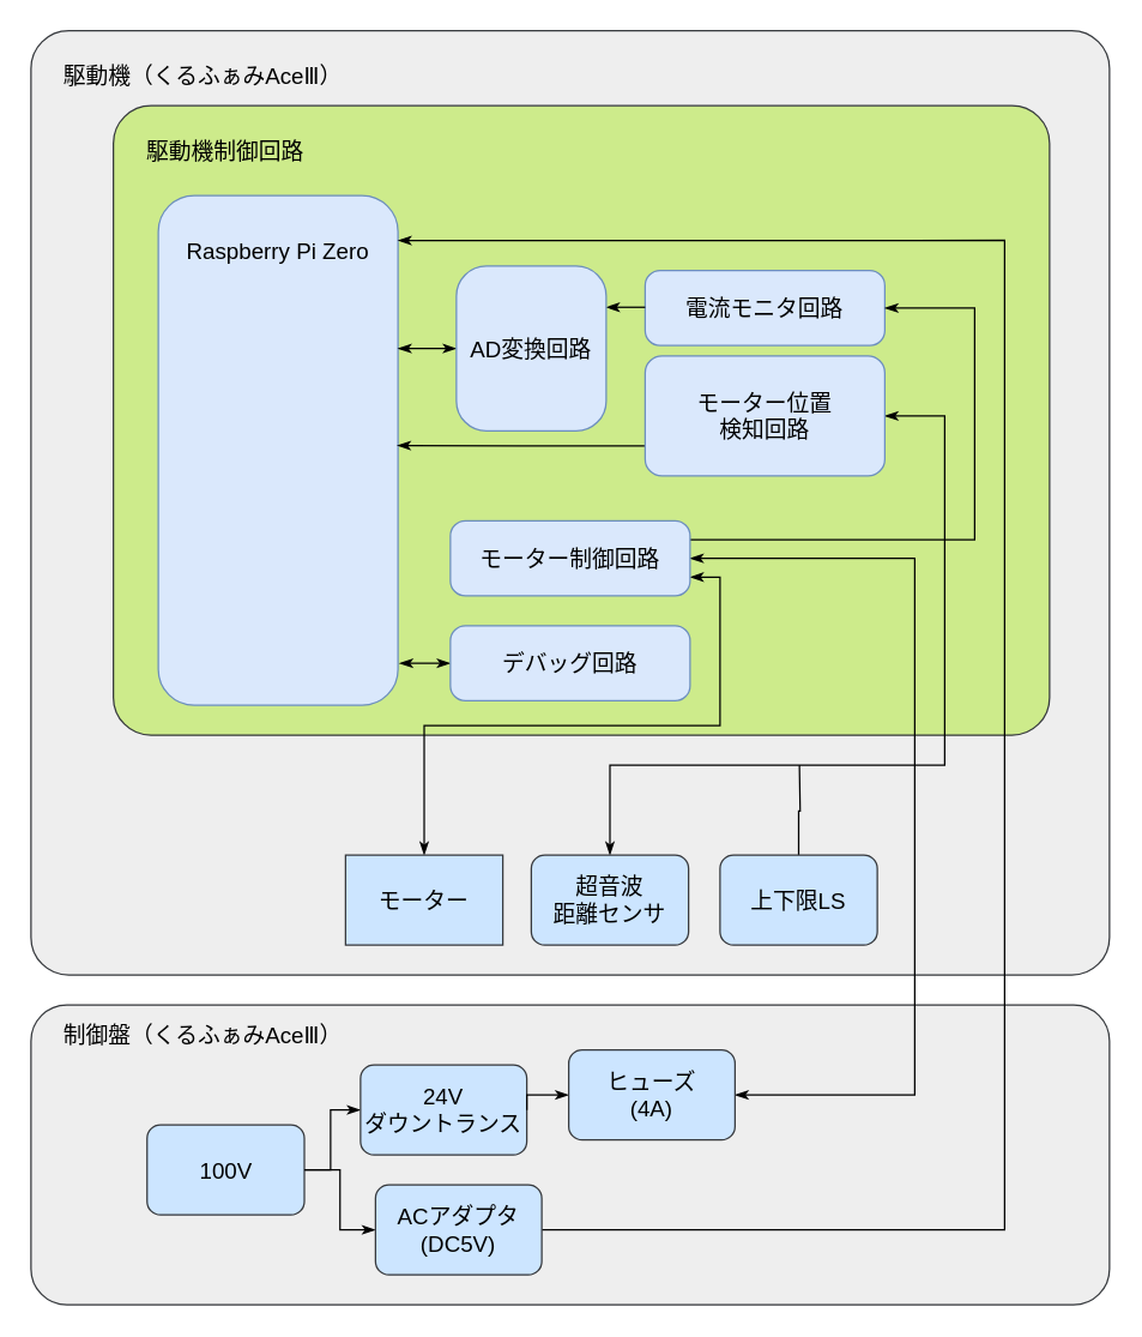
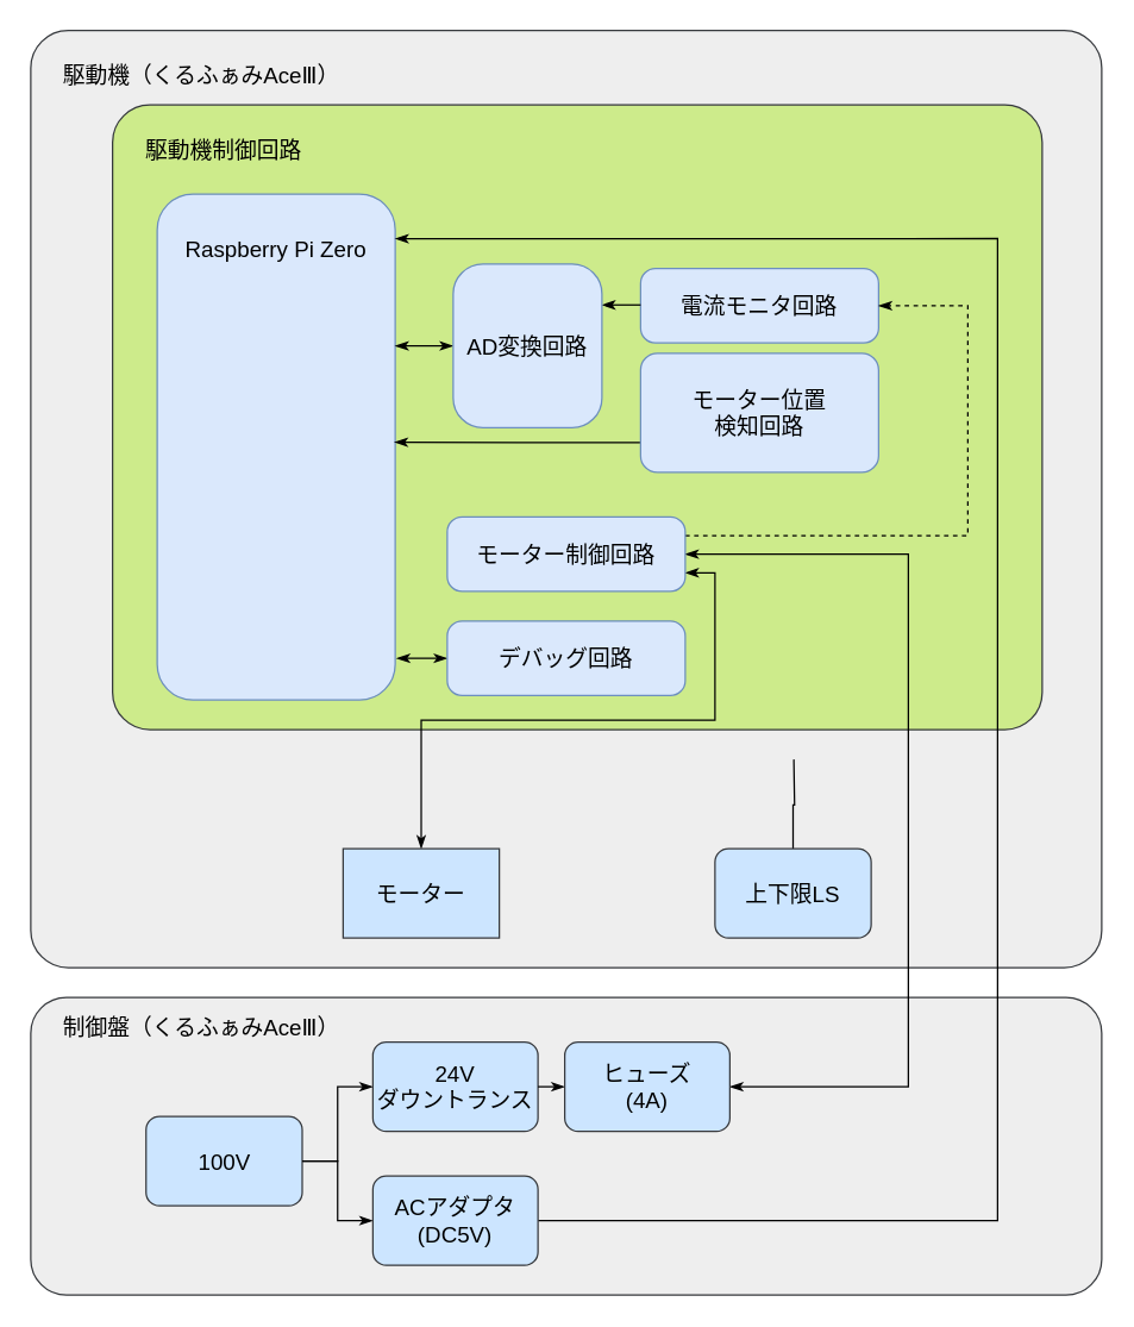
  <mxCell id="0" />
  <mxCell id="1" parent="0" />
  <mxCell id="2" value="" style="rounded=1;whiteSpace=wrap;html=1;fillColor=#eeeeee;strokeColor=#36393d;arcSize=4;" vertex="1" parent="1"><mxGeometry x="20" y="20" width="720" height="630" as="geometry" /></mxCell>
  <mxCell id="3" value="駆動機（くるふぁみAceⅢ）" style="text;html=1;align=center;verticalAlign=middle;whiteSpace=wrap;rounded=0;fontColor=#000000;fontSize=15;" vertex="1" parent="1"><mxGeometry x="20" y="40" width="230" height="20" as="geometry" /></mxCell>
  <mxCell id="4" style="edgeStyle=orthogonalEdgeStyle;rounded=0;orthogonalLoop=1;jettySize=auto;html=1;exitX=0.5;exitY=0;exitDx=0;exitDy=0;fontSize=15;fontColor=#000000;startArrow=none;startFill=0;endArrow=none;endFill=0;strokeColor=#000000;" edge="1" parent="1" source="5"><mxGeometry relative="1" as="geometry"><mxPoint x="533" y="510" as="targetPoint" /></mxGeometry></mxCell>
  <mxCell id="5" value="&lt;font color=&quot;#000000&quot;&gt;上下限LS&lt;/font&gt;" style="rounded=1;whiteSpace=wrap;html=1;fontSize=15;fillColor=#cce5ff;strokeColor=#36393d;" vertex="1" parent="1"><mxGeometry x="480" y="570" width="105" height="60" as="geometry" /></mxCell>
  <mxCell id="6" value="" style="rounded=1;whiteSpace=wrap;html=1;fontSize=15;arcSize=6;fillColor=#cdeb8b;strokeColor=#36393d;" vertex="1" parent="1"><mxGeometry x="75" y="70" width="625" height="420" as="geometry" /></mxCell>
- <mxCell id="7" style="edgeStyle=orthogonalEdgeStyle;rounded=0;orthogonalLoop=1;jettySize=auto;html=1;exitX=0.5;exitY=0;exitDx=0;exitDy=0;entryX=1;entryY=0.5;entryDx=0;entryDy=0;fontSize=15;fontColor=#000000;startArrow=classicThin;startFill=1;endArrow=classicThin;endFill=1;strokeColor=#000000;" edge="1" parent="1" source="8" target="34"><mxGeometry relative="1" as="geometry"><Array as="points"><mxPoint x="406" y="510" /><mxPoint x="630" y="510" /><mxPoint x="630" y="277" /></Array></mxGeometry></mxCell>
- <mxCell id="8" value="&lt;font color=&quot;#000000&quot;&gt;超音波&lt;br&gt;距離センサ&lt;br&gt;&lt;/font&gt;" style="rounded=1;whiteSpace=wrap;html=1;fontSize=15;fillColor=#cce5ff;strokeColor=#36393d;" vertex="1" parent="1"><mxGeometry x="354" y="570" width="105" height="60" as="geometry" /></mxCell>
  <mxCell id="9" style="edgeStyle=orthogonalEdgeStyle;rounded=0;orthogonalLoop=1;jettySize=auto;html=1;entryX=1;entryY=0.75;entryDx=0;entryDy=0;fontSize=15;fontColor=#000000;startArrow=classicThin;startFill=1;endArrow=classicThin;endFill=1;strokeColor=#000000;" edge="1" parent="1" source="10" target="30"><mxGeometry relative="1" as="geometry" /></mxCell>
  <mxCell id="10" value="&lt;font color=&quot;#000000&quot;&gt;モーター&lt;/font&gt;" style="whiteSpace=wrap;html=1;fontSize=15;fillColor=#cce5ff;strokeColor=#36393d;rounded=0;" vertex="1" parent="1"><mxGeometry x="230" y="570" width="105" height="60" as="geometry" /></mxCell>
  <mxCell id="11" value="駆動機制御回路" style="text;html=1;align=center;verticalAlign=middle;whiteSpace=wrap;rounded=0;fontColor=#000000;fontSize=15;" vertex="1" parent="1"><mxGeometry x="35" y="90" width="230" height="20" as="geometry" /></mxCell>
  <mxCell id="12" value="" style="rounded=1;whiteSpace=wrap;html=1;fontSize=15;fillColor=#dae8fc;strokeColor=#6c8ebf;" vertex="1" parent="1"><mxGeometry x="105" y="130" width="160" height="340" as="geometry" /></mxCell>
  <mxCell id="13" value="Raspberry Pi Zero" style="text;html=1;align=center;verticalAlign=middle;whiteSpace=wrap;rounded=0;fontColor=#000000;fontSize=15;" vertex="1" parent="1"><mxGeometry x="90" y="157" width="190" height="20" as="geometry" /></mxCell>
  <mxCell id="14" value="" style="rounded=1;whiteSpace=wrap;html=1;fillColor=#eeeeee;strokeColor=#36393d;arcSize=12;" vertex="1" parent="1"><mxGeometry x="20" y="670" width="720" height="200" as="geometry" /></mxCell>
  <mxCell id="15" value="制御盤（くるふぁみAceⅢ）" style="text;html=1;align=center;verticalAlign=middle;whiteSpace=wrap;rounded=0;fontColor=#000000;fontSize=15;" vertex="1" parent="1"><mxGeometry x="20" y="680" width="230" height="20" as="geometry" /></mxCell>
  <mxCell id="16" style="edgeStyle=orthogonalEdgeStyle;rounded=0;orthogonalLoop=1;jettySize=auto;html=1;exitX=0;exitY=0.5;exitDx=0;exitDy=0;entryX=1;entryY=0.5;entryDx=0;entryDy=0;fontSize=15;fontColor=#000000;endArrow=none;endFill=0;strokeColor=#000000;startArrow=classicThin;startFill=1;" edge="1" parent="1" source="17" target="18"><mxGeometry relative="1" as="geometry" /></mxCell>
- <mxCell id="17" value="&lt;font color=&quot;#000000&quot;&gt;24V&lt;br&gt;ダウントランス&lt;/font&gt;" style="rounded=1;whiteSpace=wrap;html=1;fontSize=15;fillColor=#cce5ff;strokeColor=#36393d;" vertex="1" parent="1"><mxGeometry x="240" y="710" width="111" height="60" as="geometry" /></mxCell>
+ <mxCell id="17" value="&lt;font color=&quot;#000000&quot;&gt;24V&lt;br&gt;ダウントランス&lt;/font&gt;" style="rounded=1;whiteSpace=wrap;html=1;fontSize=15;fillColor=#cce5ff;strokeColor=#36393d;" vertex="1" parent="1"><mxGeometry x="250" y="700" width="111" height="60" as="geometry" /></mxCell>
  <mxCell id="18" value="&lt;font color=&quot;#000000&quot;&gt;100V&lt;/font&gt;" style="rounded=1;whiteSpace=wrap;html=1;fontSize=15;fillColor=#cce5ff;strokeColor=#36393d;" vertex="1" parent="1"><mxGeometry x="97.5" y="750" width="105" height="60" as="geometry" /></mxCell>
  <mxCell id="19" style="edgeStyle=orthogonalEdgeStyle;rounded=0;orthogonalLoop=1;jettySize=auto;html=1;exitX=0;exitY=0.5;exitDx=0;exitDy=0;entryX=1;entryY=0.5;entryDx=0;entryDy=0;fontSize=15;fontColor=#000000;startArrow=classicThin;startFill=1;endArrow=none;endFill=0;strokeColor=#000000;" edge="1" parent="1" source="21" target="18"><mxGeometry relative="1" as="geometry" /></mxCell>
  <mxCell id="20" style="edgeStyle=orthogonalEdgeStyle;rounded=0;orthogonalLoop=1;jettySize=auto;html=1;entryX=1;entryY=0.088;entryDx=0;entryDy=0;entryPerimeter=0;fontSize=15;fontColor=#000000;startArrow=none;startFill=0;endArrow=classicThin;endFill=1;strokeColor=#000000;" edge="1" parent="1" source="21" target="12"><mxGeometry relative="1" as="geometry"><Array as="points"><mxPoint x="670" y="820" /><mxPoint x="670" y="160" /></Array></mxGeometry></mxCell>
  <mxCell id="21" value="&lt;font color=&quot;#000000&quot;&gt;ACアダプタ&lt;br&gt;(DC5V)&lt;br&gt;&lt;/font&gt;" style="rounded=1;whiteSpace=wrap;html=1;fontSize=15;fillColor=#cce5ff;strokeColor=#36393d;" vertex="1" parent="1"><mxGeometry x="250" y="790" width="111" height="60" as="geometry" /></mxCell>
  <mxCell id="22" style="edgeStyle=orthogonalEdgeStyle;rounded=0;orthogonalLoop=1;jettySize=auto;html=1;exitX=0;exitY=0.5;exitDx=0;exitDy=0;entryX=1;entryY=0.5;entryDx=0;entryDy=0;fontSize=15;fontColor=#000000;startArrow=classicThin;startFill=1;endArrow=none;endFill=0;strokeColor=#000000;" edge="1" parent="1" source="24" target="17"><mxGeometry relative="1" as="geometry" /></mxCell>
  <mxCell id="23" style="edgeStyle=orthogonalEdgeStyle;rounded=0;orthogonalLoop=1;jettySize=auto;html=1;entryX=1;entryY=0.5;entryDx=0;entryDy=0;fontSize=15;fontColor=#000000;startArrow=classicThin;startFill=1;endArrow=classicThin;endFill=1;strokeColor=#000000;" edge="1" parent="1" source="24" target="30"><mxGeometry relative="1" as="geometry"><Array as="points"><mxPoint x="610" y="730" /><mxPoint x="610" y="372" /></Array></mxGeometry></mxCell>
  <mxCell id="24" value="&lt;font color=&quot;#000000&quot;&gt;ヒューズ&lt;br&gt;(4A)&lt;br&gt;&lt;/font&gt;" style="rounded=1;whiteSpace=wrap;html=1;fontSize=15;fillColor=#cce5ff;strokeColor=#36393d;" vertex="1" parent="1"><mxGeometry x="379" y="700" width="111" height="60" as="geometry" /></mxCell>
  <mxCell id="25" value="&lt;font color=&quot;#000000&quot;&gt;電流モニタ回路&lt;/font&gt;" style="rounded=1;whiteSpace=wrap;html=1;fontSize=15;fillColor=#dae8fc;strokeColor=#6c8ebf;arcSize=20;" vertex="1" parent="1"><mxGeometry x="430" y="180" width="160" height="50" as="geometry" /></mxCell>
  <mxCell id="26" style="edgeStyle=orthogonalEdgeStyle;rounded=0;orthogonalLoop=1;jettySize=auto;html=1;exitX=1;exitY=0.25;exitDx=0;exitDy=0;entryX=0;entryY=0.5;entryDx=0;entryDy=0;fontSize=15;fontColor=#000000;startArrow=classicThin;startFill=1;endArrow=none;endFill=0;strokeColor=#000000;" edge="1" parent="1" source="28" target="25"><mxGeometry relative="1" as="geometry" /></mxCell>
  <mxCell id="27" style="edgeStyle=orthogonalEdgeStyle;rounded=0;orthogonalLoop=1;jettySize=auto;html=1;exitX=0;exitY=0.5;exitDx=0;exitDy=0;fontSize=15;fontColor=#000000;startArrow=classicThin;startFill=1;endArrow=classicThin;endFill=1;strokeColor=#000000;" edge="1" parent="1" source="28"><mxGeometry relative="1" as="geometry"><mxPoint x="265" y="232" as="targetPoint" /></mxGeometry></mxCell>
  <mxCell id="28" value="&lt;font color=&quot;#000000&quot;&gt;AD変換回路&lt;/font&gt;" style="rounded=1;whiteSpace=wrap;html=1;fontSize=15;fillColor=#dae8fc;strokeColor=#6c8ebf;arcSize=20;" vertex="1" parent="1"><mxGeometry x="304" y="177" width="100" height="110" as="geometry" /></mxCell>
- <mxCell id="29" style="edgeStyle=orthogonalEdgeStyle;rounded=0;orthogonalLoop=1;jettySize=auto;html=1;exitX=1;exitY=0.25;exitDx=0;exitDy=0;entryX=1;entryY=0.5;entryDx=0;entryDy=0;fontSize=15;fontColor=#000000;startArrow=none;startFill=0;endArrow=classicThin;endFill=1;strokeColor=#000000;" edge="1" parent="1" source="30" target="25"><mxGeometry relative="1" as="geometry"><Array as="points"><mxPoint x="650" y="360" /><mxPoint x="650" y="205" /></Array></mxGeometry></mxCell>
+ <mxCell id="29" style="edgeStyle=orthogonalEdgeStyle;rounded=0;orthogonalLoop=1;jettySize=auto;html=1;exitX=1;exitY=0.25;exitDx=0;exitDy=0;entryX=1;entryY=0.5;entryDx=0;entryDy=0;fontSize=15;fontColor=#000000;startArrow=none;startFill=0;endArrow=classicThin;endFill=1;strokeColor=#000000;dashed=1;" edge="1" parent="1" source="30" target="25"><mxGeometry relative="1" as="geometry"><Array as="points"><mxPoint x="650" y="360" /><mxPoint x="650" y="205" /></Array></mxGeometry></mxCell>
  <mxCell id="30" value="&lt;font color=&quot;#000000&quot;&gt;モーター制御回路&lt;/font&gt;" style="rounded=1;whiteSpace=wrap;html=1;fontSize=15;fillColor=#dae8fc;strokeColor=#6c8ebf;arcSize=20;" vertex="1" parent="1"><mxGeometry x="300" y="347" width="160" height="50" as="geometry" /></mxCell>
  <mxCell id="31" style="edgeStyle=orthogonalEdgeStyle;rounded=0;orthogonalLoop=1;jettySize=auto;html=1;fontSize=15;fontColor=#000000;startArrow=classicThin;startFill=1;endArrow=classicThin;endFill=1;strokeColor=#000000;" edge="1" parent="1" source="32"><mxGeometry relative="1" as="geometry"><mxPoint x="266" y="442" as="targetPoint" /><Array as="points"><mxPoint x="280" y="442" /><mxPoint x="280" y="442" /></Array></mxGeometry></mxCell>
  <mxCell id="32" value="&lt;font color=&quot;#000000&quot;&gt;デバッグ回路&lt;/font&gt;" style="rounded=1;whiteSpace=wrap;html=1;fontSize=15;fillColor=#dae8fc;strokeColor=#6c8ebf;arcSize=20;" vertex="1" parent="1"><mxGeometry x="300" y="417" width="160" height="50" as="geometry" /></mxCell>
  <mxCell id="33" style="edgeStyle=orthogonalEdgeStyle;rounded=0;orthogonalLoop=1;jettySize=auto;html=1;exitX=0;exitY=0.75;exitDx=0;exitDy=0;entryX=0.997;entryY=0.352;entryDx=0;entryDy=0;entryPerimeter=0;fontSize=15;fontColor=#000000;startArrow=none;startFill=0;endArrow=classicThin;endFill=1;strokeColor=#000000;" edge="1" parent="1" source="34"><mxGeometry relative="1" as="geometry"><mxPoint x="264.52" y="296.68" as="targetPoint" /></mxGeometry></mxCell>
  <mxCell id="34" value="&lt;font color=&quot;#000000&quot;&gt;モーター位置&lt;br&gt;検知回路&lt;br&gt;&lt;/font&gt;" style="rounded=1;whiteSpace=wrap;html=1;fontSize=15;fillColor=#dae8fc;strokeColor=#6c8ebf;arcSize=14;" vertex="1" parent="1"><mxGeometry x="430" y="237" width="160" height="80" as="geometry" /></mxCell>
